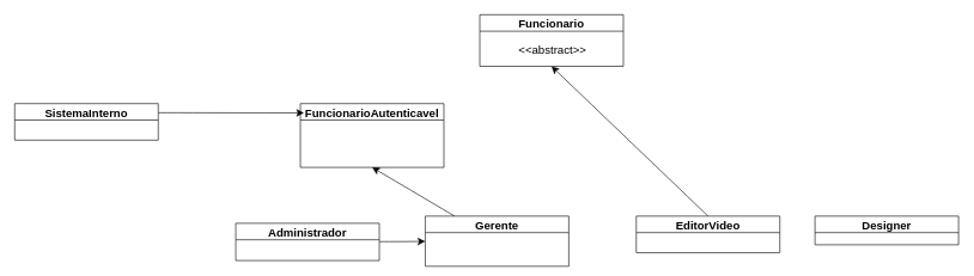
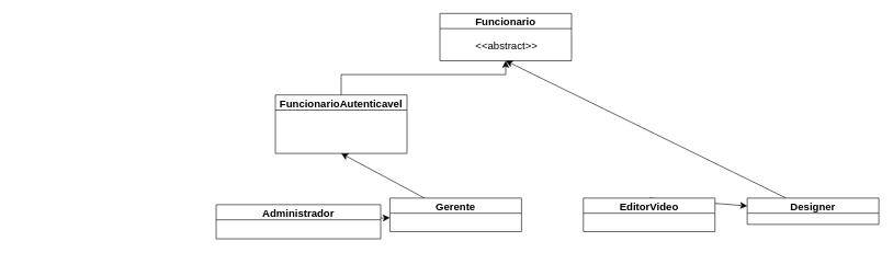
  <mxCell id="0" />
  <mxCell id="1" parent="0" />
  <mxCell id="2" value="FuncionarioAutenticavel" style="swimlane;fontSize=16;" vertex="1" parent="1"><mxGeometry x="418" y="144" width="200" height="89" as="geometry"><mxRectangle x="9" y="20" width="222" height="31" as="alternateBounds" /></mxGeometry></mxCell>
  <mxCell id="3" value="Funcionario" style="swimlane;fontSize=16;" vertex="1" parent="1"><mxGeometry x="668" y="20" width="200" height="72" as="geometry" /></mxCell>
  <mxCell id="4" value="&amp;lt;&amp;lt;abstract&amp;gt;&amp;gt;" style="text;html=1;align=center;verticalAlign=middle;resizable=0;points=[];autosize=1;strokeColor=none;fillColor=none;fontSize=16;" vertex="1" parent="3"><mxGeometry x="44.5" y="33" width="112" height="31" as="geometry" /></mxCell>
+ <mxCell id="5" value="" style="edgeStyle=segmentEdgeStyle;endArrow=classic;html=1;curved=0;rounded=0;endSize=8;startSize=8;fontSize=12;exitX=0.5;exitY=0;exitDx=0;exitDy=0;entryX=0.5;entryY=1;entryDx=0;entryDy=0;" edge="1" parent="1" source="2" target="3"><mxGeometry width="50" height="50" relative="1" as="geometry"><mxPoint x="529" y="339" as="sourcePoint" /><mxPoint x="579" y="289" as="targetPoint" /><Array as="points"><mxPoint x="518" y="113" /><mxPoint x="768" y="113" /></Array></mxGeometry></mxCell>
  <mxCell id="6" value="" style="edgeStyle=none;curved=1;rounded=0;orthogonalLoop=1;jettySize=auto;html=1;fontSize=12;startSize=8;endSize=8;" edge="1" parent="1" source="7" target="9"><mxGeometry relative="1" as="geometry" /></mxCell>
- <mxCell id="7" value="Administrador" style="swimlane;fontSize=16;" vertex="1" parent="1"><mxGeometry x="328" y="311" width="200" height="52" as="geometry" /></mxCell>
+ <mxCell id="7" value="Administrador" style="swimlane;fontSize=16;" vertex="1" parent="1"><mxGeometry x="328" y="311" width="250" height="52" as="geometry" /></mxCell>
  <mxCell id="8" style="edgeStyle=none;curved=1;rounded=0;orthogonalLoop=1;jettySize=auto;html=1;entryX=0.5;entryY=1;entryDx=0;entryDy=0;fontSize=12;startSize=8;endSize=8;" edge="1" parent="1" source="9" target="2"><mxGeometry relative="1" as="geometry" /></mxCell>
- <mxCell id="9" value="Gerente" style="swimlane;fontSize=16;" vertex="1" parent="1"><mxGeometry x="592" y="301" width="200" height="70" as="geometry" /></mxCell>
+ <mxCell id="9" value="Gerente" style="swimlane;fontSize=16;" vertex="1" parent="1"><mxGeometry x="592" y="301" width="200" height="51" as="geometry" /></mxCell>
+ <mxCell id="10" style="edgeStyle=none;curved=1;rounded=0;orthogonalLoop=1;jettySize=auto;html=1;entryX=0.5;entryY=1;entryDx=0;entryDy=0;fontSize=12;startSize=8;endSize=8;" edge="1" parent="1" source="11" target="3"><mxGeometry relative="1" as="geometry" /></mxCell>
  <mxCell id="11" value="Designer" style="swimlane;fontSize=16;" vertex="1" parent="1"><mxGeometry x="1135" y="301" width="200" height="40" as="geometry" /></mxCell>
- <mxCell id="12" style="edgeStyle=none;curved=1;rounded=0;orthogonalLoop=1;jettySize=auto;html=1;exitX=0.5;exitY=0;exitDx=0;exitDy=0;fontSize=12;startSize=8;endSize=8;entryX=0.5;entryY=1;entryDx=0;entryDy=0;" edge="1" parent="1" source="13" target="3"><mxGeometry relative="1" as="geometry"><mxPoint x="986" y="197.2" as="targetPoint" /></mxGeometry></mxCell>
+ <mxCell id="12" style="edgeStyle=none;curved=1;rounded=0;orthogonalLoop=1;jettySize=auto;html=1;exitX=0.5;exitY=0;exitDx=0;exitDy=0;fontSize=12;startSize=8;endSize=8;" edge="1" parent="1" source="13" target="11"><mxGeometry relative="1" as="geometry"><mxPoint x="986" y="197.2" as="targetPoint" /></mxGeometry></mxCell>
  <mxCell id="13" value="EditorVideo" style="swimlane;fontSize=16;" vertex="1" parent="1"><mxGeometry x="886" y="301" width="200" height="51" as="geometry" /></mxCell>
- <mxCell id="14" style="edgeStyle=none;curved=1;rounded=0;orthogonalLoop=1;jettySize=auto;html=1;exitX=1;exitY=0.25;exitDx=0;exitDy=0;entryX=0.025;entryY=0.146;entryDx=0;entryDy=0;entryPerimeter=0;fontSize=12;startSize=8;endSize=8;" edge="1" parent="1" source="15" target="2"><mxGeometry relative="1" as="geometry" /></mxCell>
- <mxCell id="15" value="SistemaInterno" style="swimlane;fontSize=16;" vertex="1" parent="1"><mxGeometry x="20" y="144" width="200" height="51" as="geometry" /></mxCell>
